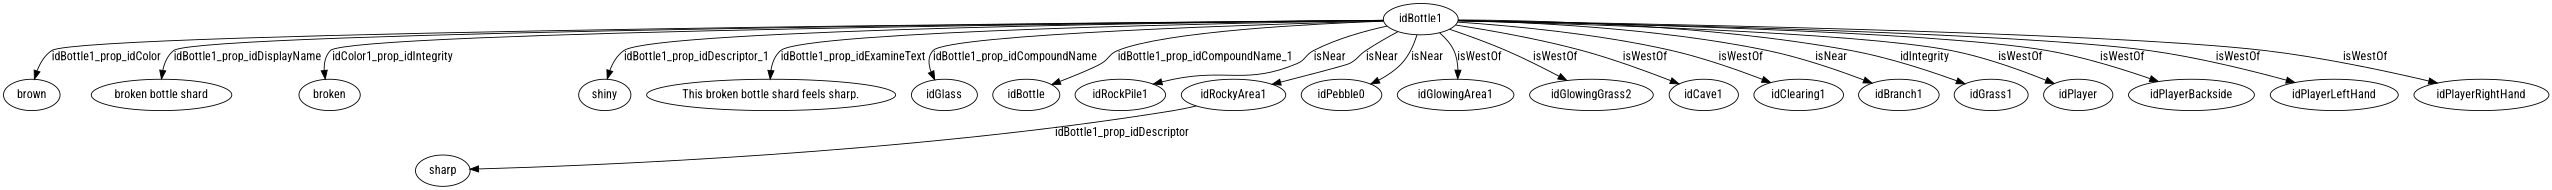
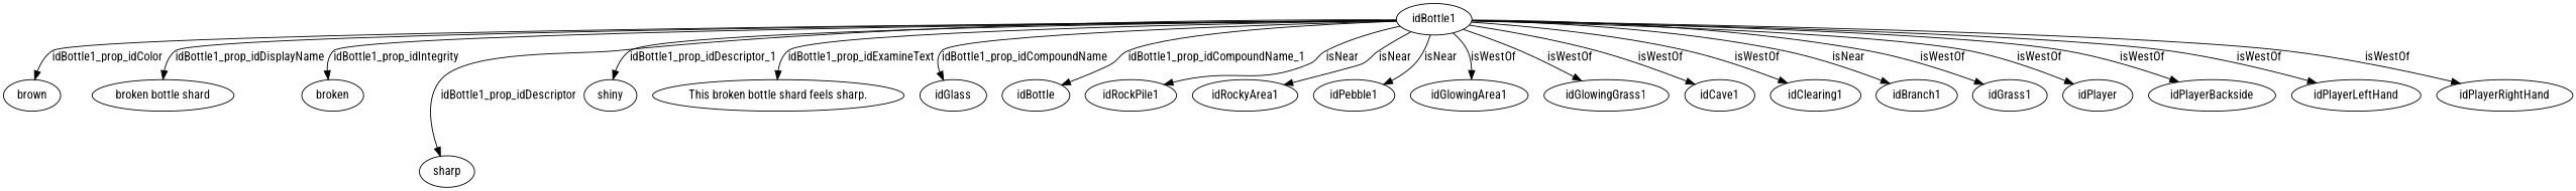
  strict digraph {
    fontname="Roboto Condensed"
    node [fontname="Roboto Condensed"]
    edge [fontname="Roboto Condensed"]
    idBottle1
    brown
    "broken bottle shard"
    broken
    sharp
    shiny
    "This broken bottle shard feels sharp."
    idGlass
    idBottle
    idRockPile1
    idRockyArea1
-   idPebble1 [label=idPebble0]
+   idPebble1
    idGlowingArea1
-   idGlowingGrass1 [label=idGlowingGrass2]
+   idGlowingGrass1
    idCave1
    idClearing1
    idBranch1
    idGrass1
    idPlayer
    idPlayerBackside
    idPlayerLeftHand
    idPlayerRightHand
    idBottle1 -> brown [label=idBottle1_prop_idColor]
    idBottle1 -> "broken bottle shard" [label=idBottle1_prop_idDisplayName]
-   idBottle1 -> broken [label=idColor1_prop_idIntegrity]
-   idRockyArea1 -> sharp [label=idBottle1_prop_idDescriptor]
+   idBottle1 -> broken [label=idBottle1_prop_idIntegrity]
+   idBottle1 -> sharp [label=idBottle1_prop_idDescriptor]
    idBottle1 -> shiny [label=idBottle1_prop_idDescriptor_1]
    idBottle1 -> "This broken bottle shard feels sharp." [label=idBottle1_prop_idExamineText]
    idBottle1 -> idGlass [label=idBottle1_prop_idCompoundName]
    idBottle1 -> idBottle [label=idBottle1_prop_idCompoundName_1]
    idBottle1 -> idRockPile1 [label=isNear]
    idBottle1 -> idRockyArea1 [label=isNear]
    idBottle1 -> idPebble1 [label=isNear]
    idBottle1 -> idGlowingArea1 [label=isWestOf]
    idBottle1 -> idGlowingGrass1 [label=isWestOf]
    idBottle1 -> idCave1 [label=isWestOf]
    idBottle1 -> idClearing1 [label=isWestOf]
    idBottle1 -> idBranch1 [label=isNear]
-   idBottle1 -> idGrass1 [label=idIntegrity]
+   idBottle1 -> idGrass1 [label=isWestOf]
    idBottle1 -> idPlayer [label=isWestOf]
    idBottle1 -> idPlayerBackside [label=isWestOf]
    idBottle1 -> idPlayerLeftHand [label=isWestOf]
    idBottle1 -> idPlayerRightHand [label=isWestOf]
  }
